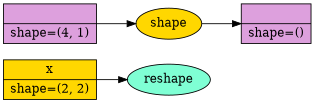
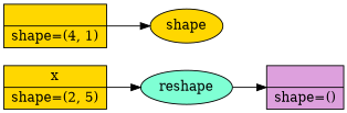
  digraph {
    rankdir=LR
    node [fillcolor=gold shape=record style=filled]
    edge [style=solid]
-   n1 [label="x | shape=(2, 2)"]
+   n1 [label="x | shape=(2, 5)"]
    n2 [fillcolor=aquamarine label=reshape shape=""]
-   n3 [fillcolor=plum label=" | shape=(4, 1)"]
+   n3 [label=" | shape=(4, 1)"]
    n4 [label=shape shape=""]
    n5 [fillcolor=plum label=" | shape=()"]
    n1 -> n2
    n3 -> n4
-   n4 -> n5
+   n2 -> n5
  }
